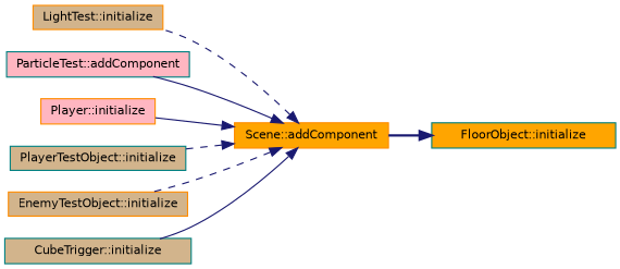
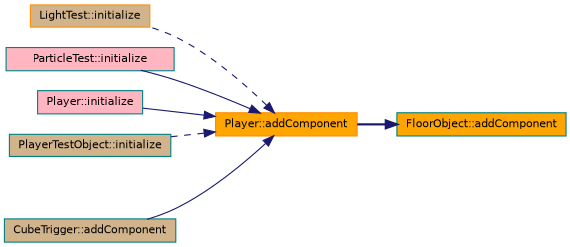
  digraph {
    rankdir=RL
    node [color=darkorange fillcolor=tan fontname=Helvetica fontsize=10 shape=record style=filled]
    edge [color=midnightblue dir=back fontname=Helvetica fontsize=10 labelfontname=Helvetica labelfontsize=10 style=dashed]
-   n1 [fillcolor=orange fontcolor=black height=0.2 label="Scene::addComponent" width=0.4]
+   n1 [fillcolor=orange fontcolor=black height=0.2 label="Player::addComponent" width=0.4]
    n2 [height=0.2 label="LightTest::initialize" width=0.4]
-   n3 [color=teal fillcolor=lightpink height=0.2 label="ParticleTest::addComponent" width=0.4]
-   n4 [fillcolor=lightpink height=0.2 label="Player::initialize" width=0.4]
+   n3 [color=teal fillcolor=lightpink height=0.2 label="ParticleTest::initialize" width=0.4]
+   n4 [color=teal fillcolor=lightpink height=0.2 label="Player::initialize" width=0.4]
    n5 [color=teal height=0.2 label="PlayerTestObject::initialize" width=0.4]
-   n6 [height=0.2 label="EnemyTestObject::initialize" width=0.4]
-   n7 [color=teal height=0.2 label="CubeTrigger::initialize" width=0.4]
-   n8 [color=teal fillcolor=orange height=0.2 label="FloorObject::initialize" width=0.4]
+   n7 [color=teal height=0.2 label="CubeTrigger::addComponent" width=0.4]
+   n8 [color=teal fillcolor=orange height=0.2 label="FloorObject::addComponent" width=0.4]
    n1 -> n2
    n1 -> n3 [style=solid]
    n1 -> n4 [style=solid]
    n1 -> n5
-   n1 -> n6
    n1 -> n7 [style=solid]
    n8 -> n1 [style=bold]
  }
